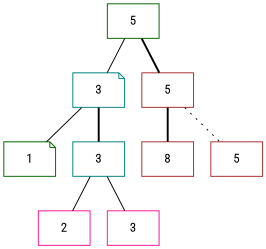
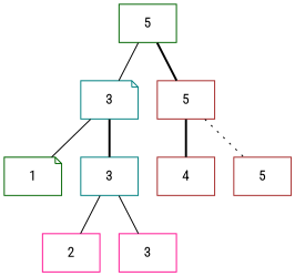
  graph {
    fontname="Roboto Condensed"
    node [color=brown shape=box fontname="Roboto Condensed"]
    edge [style=solid fontname="Roboto Condensed"]
    n1 [label=5 color=darkgreen]
    n2 [label=3 color=teal shape=note]
    n3 [label=5]
    n4 [label=1 shape=note color=darkgreen]
    n5 [label=3 color=teal]
    n6 [label=2 color=deeppink]
    n7 [label=3 color=deeppink]
-   n8 [label=8]
+   n8 [label=4]
    n9 [label=5]
    n1 -- n2
    n1 -- n3 [style=bold]
    n2 -- n4
    n2 -- n5 [style=bold]
    n3 -- n8 [style=bold]
    n3 -- n9 [style=dotted]
    n5 -- n6
    n5 -- n7
  }
